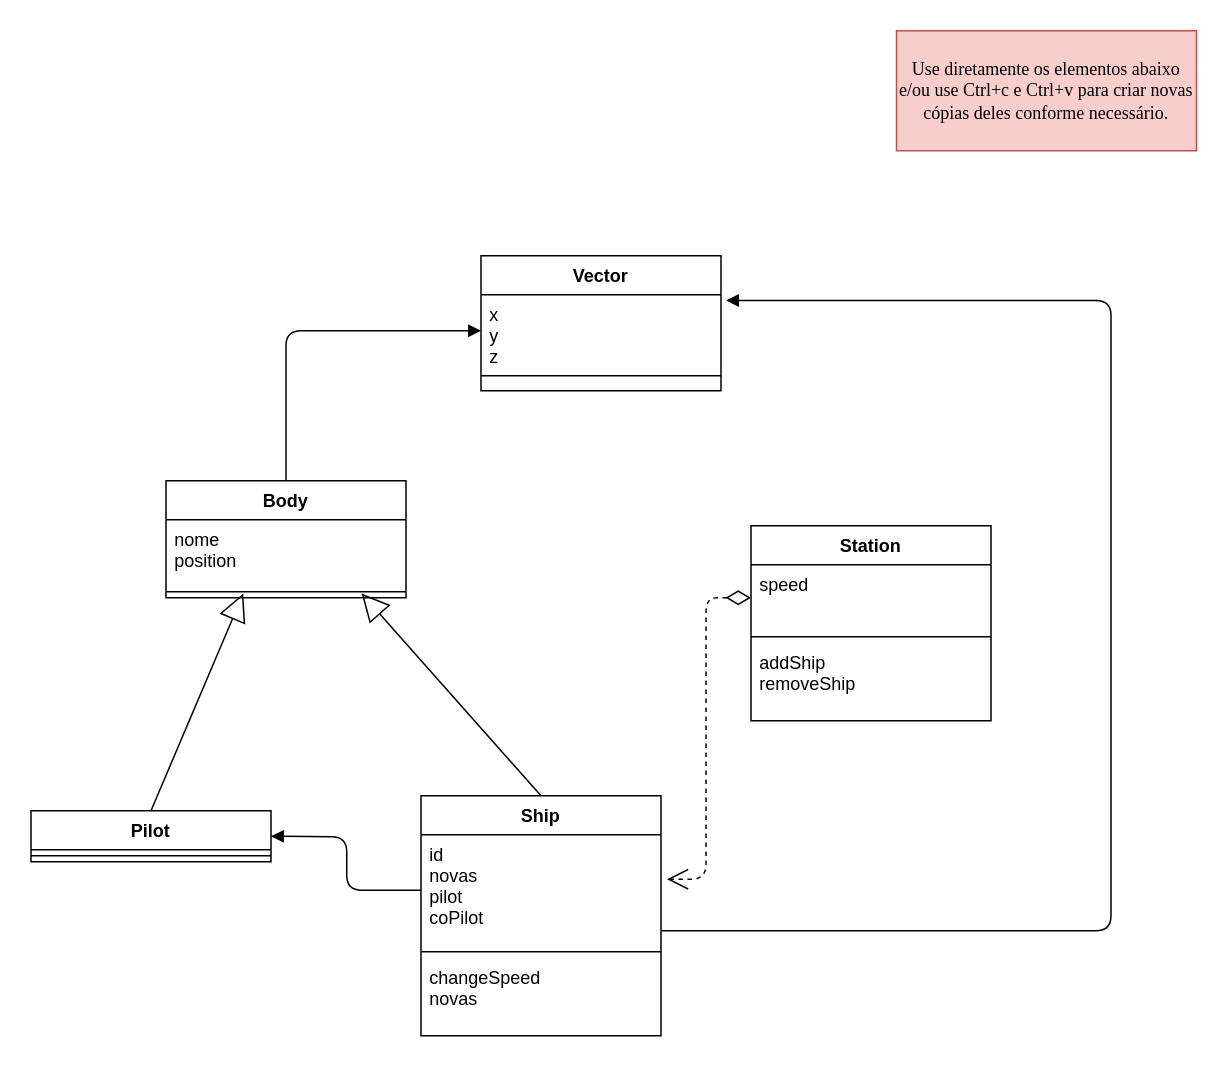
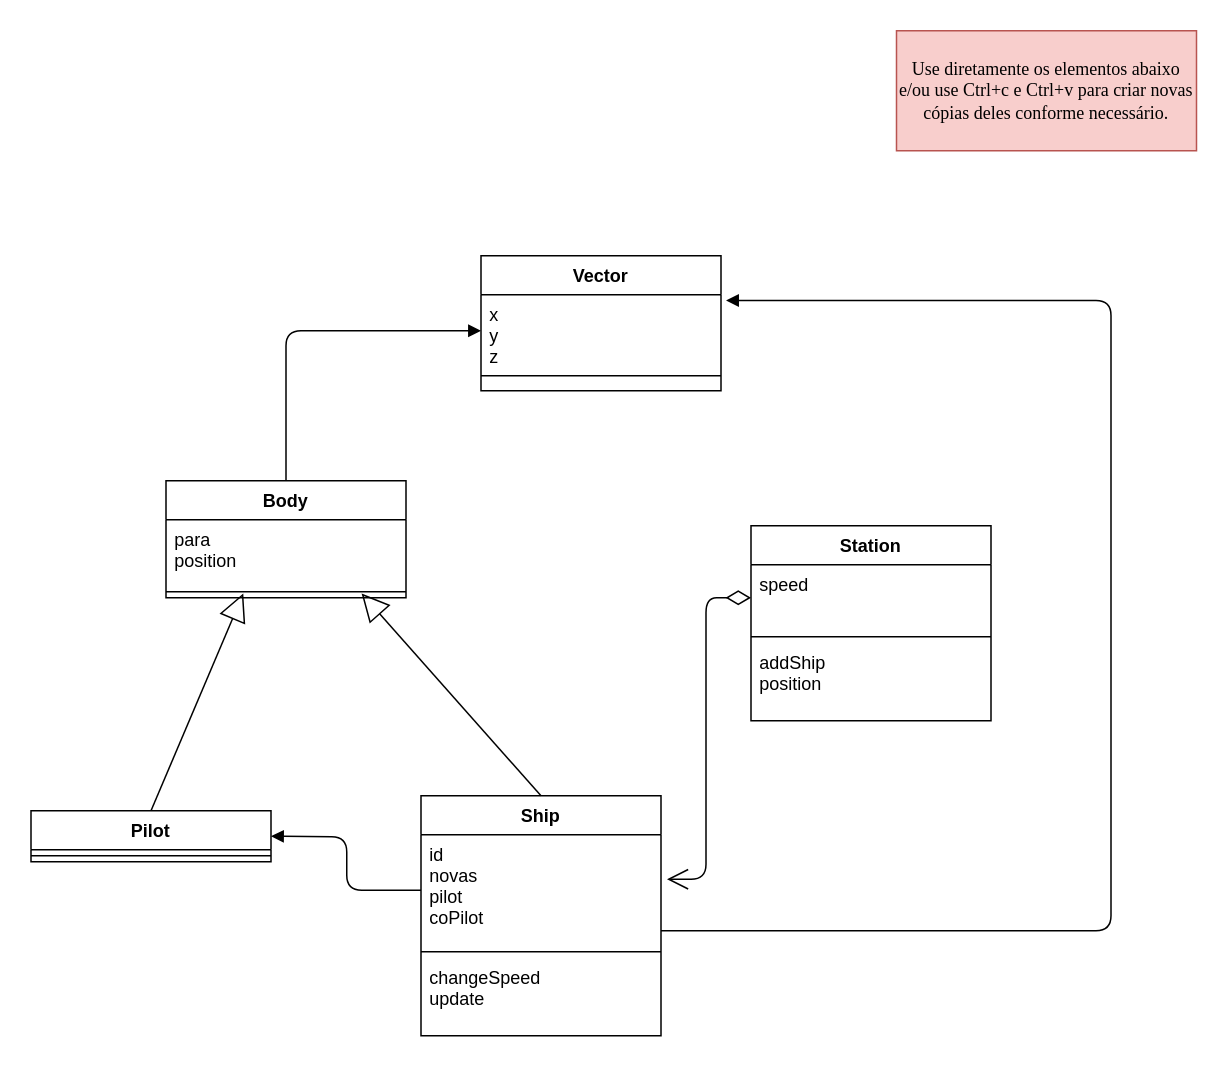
  <mxCell id="0" />
  <mxCell id="1" parent="0" />
  <mxCell id="2" value="Body" style="swimlane;fontStyle=1;align=center;verticalAlign=top;childLayout=stackLayout;horizontal=1;startSize=26;horizontalStack=0;resizeParent=1;resizeParentMax=0;resizeLast=0;collapsible=1;marginBottom=0;" parent="1" vertex="1"><mxGeometry x="110" y="320" width="160" height="78" as="geometry" /></mxCell>
- <mxCell id="3" value="nome&#10;position" style="text;strokeColor=none;fillColor=none;align=left;verticalAlign=top;spacingLeft=4;spacingRight=4;overflow=hidden;rotatable=0;points=[[0,0.5],[1,0.5]];portConstraint=eastwest;" parent="2" vertex="1"><mxGeometry y="26" width="160" height="44" as="geometry" /></mxCell>
+ <mxCell id="3" value="para&#10;position" style="text;strokeColor=none;fillColor=none;align=left;verticalAlign=top;spacingLeft=4;spacingRight=4;overflow=hidden;rotatable=0;points=[[0,0.5],[1,0.5]];portConstraint=eastwest;" parent="2" vertex="1"><mxGeometry y="26" width="160" height="44" as="geometry" /></mxCell>
  <mxCell id="4" value="" style="line;strokeWidth=1;fillColor=none;align=left;verticalAlign=middle;spacingTop=-1;spacingLeft=3;spacingRight=3;rotatable=0;labelPosition=right;points=[];portConstraint=eastwest;" parent="2" vertex="1"><mxGeometry y="70" width="160" height="8" as="geometry" /></mxCell>
  <mxCell id="5" value="" style="endArrow=block;endSize=16;endFill=0;html=1;entryX=0.322;entryY=0.64;entryDx=0;entryDy=0;entryPerimeter=0;exitX=0.5;exitY=0;exitDx=0;exitDy=0;" parent="1" edge="1" target="4"><mxGeometry width="160" relative="1" as="geometry"><mxPoint x="100" y="540" as="sourcePoint" /><mxPoint x="240" y="510" as="targetPoint" /></mxGeometry></mxCell>
- <mxCell id="6" value="" style="endArrow=open;html=1;endSize=12;startArrow=diamondThin;startSize=14;startFill=0;edgeStyle=orthogonalEdgeStyle;align=left;verticalAlign=bottom;exitX=0;exitY=0.5;exitDx=0;exitDy=0;entryX=1.025;entryY=0.401;entryDx=0;entryDy=0;entryPerimeter=0;dashed=1;" parent="1" edge="1" target="11" source="15"><mxGeometry x="-1" y="3" relative="1" as="geometry"><mxPoint x="546.32" y="449.22" as="sourcePoint" /><mxPoint x="580" y="580" as="targetPoint" /></mxGeometry></mxCell>
+ <mxCell id="6" value="" style="endArrow=open;html=1;endSize=12;startArrow=diamondThin;startSize=14;startFill=0;edgeStyle=orthogonalEdgeStyle;align=left;verticalAlign=bottom;exitX=0;exitY=0.5;exitDx=0;exitDy=0;entryX=1.025;entryY=0.401;entryDx=0;entryDy=0;entryPerimeter=0;" parent="1" edge="1" target="11" source="15"><mxGeometry x="-1" y="3" relative="1" as="geometry"><mxPoint x="546.32" y="449.22" as="sourcePoint" /><mxPoint x="580" y="580" as="targetPoint" /></mxGeometry></mxCell>
  <mxCell id="7" value="" style="endArrow=block;endFill=1;html=1;edgeStyle=orthogonalEdgeStyle;align=left;verticalAlign=top;entryX=1;entryY=0.5;entryDx=0;entryDy=0;exitX=0;exitY=0.5;exitDx=0;exitDy=0;" parent="1" edge="1" source="11"><mxGeometry x="-1" relative="1" as="geometry"><mxPoint x="140" y="660" as="sourcePoint" /><mxPoint x="180" y="557" as="targetPoint" /></mxGeometry></mxCell>
  <mxCell id="8" value="Pilot" style="swimlane;fontStyle=1;align=center;verticalAlign=top;childLayout=stackLayout;horizontal=1;startSize=26;horizontalStack=0;resizeParent=1;resizeParentMax=0;resizeLast=0;collapsible=1;marginBottom=0;" parent="1" vertex="1"><mxGeometry x="20" y="540" width="160" height="34" as="geometry" /></mxCell>
  <mxCell id="9" value="" style="line;strokeWidth=1;fillColor=none;align=left;verticalAlign=middle;spacingTop=-1;spacingLeft=3;spacingRight=3;rotatable=0;labelPosition=right;points=[];portConstraint=eastwest;" parent="8" vertex="1"><mxGeometry y="26" width="160" height="8" as="geometry" /></mxCell>
  <mxCell id="10" value="Ship" style="swimlane;fontStyle=1;align=center;verticalAlign=top;childLayout=stackLayout;horizontal=1;startSize=26;horizontalStack=0;resizeParent=1;resizeParentMax=0;resizeLast=0;collapsible=1;marginBottom=0;" parent="1" vertex="1"><mxGeometry x="280" y="530" width="160" height="160" as="geometry" /></mxCell>
  <mxCell id="11" value="id&#10;novas&#10;pilot&#10;coPilot" style="text;strokeColor=none;fillColor=none;align=left;verticalAlign=top;spacingLeft=4;spacingRight=4;overflow=hidden;rotatable=0;points=[[0,0.5],[1,0.5]];portConstraint=eastwest;" parent="10" vertex="1"><mxGeometry y="26" width="160" height="74" as="geometry" /></mxCell>
  <mxCell id="12" value="" style="line;strokeWidth=1;fillColor=none;align=left;verticalAlign=middle;spacingTop=-1;spacingLeft=3;spacingRight=3;rotatable=0;labelPosition=right;points=[];portConstraint=eastwest;" parent="10" vertex="1"><mxGeometry y="100" width="160" height="8" as="geometry" /></mxCell>
- <mxCell id="13" value="changeSpeed&#10;novas" style="text;strokeColor=none;fillColor=none;align=left;verticalAlign=top;spacingLeft=4;spacingRight=4;overflow=hidden;rotatable=0;points=[[0,0.5],[1,0.5]];portConstraint=eastwest;" parent="10" vertex="1"><mxGeometry y="108" width="160" height="52" as="geometry" /></mxCell>
+ <mxCell id="13" value="changeSpeed&#10;update" style="text;strokeColor=none;fillColor=none;align=left;verticalAlign=top;spacingLeft=4;spacingRight=4;overflow=hidden;rotatable=0;points=[[0,0.5],[1,0.5]];portConstraint=eastwest;" parent="10" vertex="1"><mxGeometry y="108" width="160" height="52" as="geometry" /></mxCell>
  <mxCell id="14" value="Station" style="swimlane;fontStyle=1;align=center;verticalAlign=top;childLayout=stackLayout;horizontal=1;startSize=26;horizontalStack=0;resizeParent=1;resizeParentMax=0;resizeLast=0;collapsible=1;marginBottom=0;" parent="1" vertex="1"><mxGeometry x="500" y="350" width="160" height="130" as="geometry" /></mxCell>
  <mxCell id="15" value="speed" style="text;strokeColor=none;fillColor=none;align=left;verticalAlign=top;spacingLeft=4;spacingRight=4;overflow=hidden;rotatable=0;points=[[0,0.5],[1,0.5]];portConstraint=eastwest;" parent="14" vertex="1"><mxGeometry y="26" width="160" height="44" as="geometry" /></mxCell>
  <mxCell id="16" value="" style="line;strokeWidth=1;fillColor=none;align=left;verticalAlign=middle;spacingTop=-1;spacingLeft=3;spacingRight=3;rotatable=0;labelPosition=right;points=[];portConstraint=eastwest;" parent="14" vertex="1"><mxGeometry y="70" width="160" height="8" as="geometry" /></mxCell>
- <mxCell id="17" value="addShip&#10;removeShip" style="text;strokeColor=none;fillColor=none;align=left;verticalAlign=top;spacingLeft=4;spacingRight=4;overflow=hidden;rotatable=0;points=[[0,0.5],[1,0.5]];portConstraint=eastwest;" parent="14" vertex="1"><mxGeometry y="78" width="160" height="52" as="geometry" /></mxCell>
+ <mxCell id="17" value="addShip&#10;position" style="text;strokeColor=none;fillColor=none;align=left;verticalAlign=top;spacingLeft=4;spacingRight=4;overflow=hidden;rotatable=0;points=[[0,0.5],[1,0.5]];portConstraint=eastwest;" parent="14" vertex="1"><mxGeometry y="78" width="160" height="52" as="geometry" /></mxCell>
  <mxCell id="18" value="" style="endArrow=block;endFill=1;html=1;edgeStyle=orthogonalEdgeStyle;align=left;verticalAlign=top;exitX=0.5;exitY=0;exitDx=0;exitDy=0;" parent="1" edge="1" source="2"><mxGeometry x="-1" relative="1" as="geometry"><mxPoint x="150" y="250.06" as="sourcePoint" /><mxPoint x="320" y="220" as="targetPoint" /><Array as="points"><mxPoint x="190" y="220" /></Array></mxGeometry></mxCell>
  <mxCell id="19" value="" style="endArrow=block;endFill=1;html=1;edgeStyle=orthogonalEdgeStyle;align=left;verticalAlign=top;entryX=1.021;entryY=0.087;entryDx=0;entryDy=0;entryPerimeter=0;" parent="1" edge="1" target="23"><mxGeometry x="-1" relative="1" as="geometry"><mxPoint x="440" y="620" as="sourcePoint" /><mxPoint x="730" y="200" as="targetPoint" /><Array as="points"><mxPoint x="740" y="620" /><mxPoint x="740" y="200" /></Array></mxGeometry></mxCell>
  <mxCell id="20" value="" style="endArrow=block;endSize=16;endFill=0;html=1;exitX=0.5;exitY=0;exitDx=0;exitDy=0;entryX=0.815;entryY=0.64;entryDx=0;entryDy=0;entryPerimeter=0;" parent="1" edge="1" target="4" source="10"><mxGeometry width="160" relative="1" as="geometry"><mxPoint x="260" y="510" as="sourcePoint" /><mxPoint x="380" y="510" as="targetPoint" /></mxGeometry></mxCell>
  <mxCell id="21" value="&lt;font face=&quot;Lora&quot; data-font-src=&quot;https://fonts.googleapis.com/css?family=Lora&quot;&gt;Use diretamente os elementos abaixo e/ou use Ctrl+c e Ctrl+v para criar novas cópias deles conforme necessário.&lt;/font&gt;" style="text;html=1;strokeColor=#b85450;align=center;verticalAlign=middle;whiteSpace=wrap;rounded=0;fillColor=#f8cecc;" parent="1" vertex="1"><mxGeometry x="597" width="200" height="80" as="geometry" y="20" /></mxCell>
  <mxCell id="22" value="Vector" style="swimlane;fontStyle=1;align=center;verticalAlign=top;childLayout=stackLayout;horizontal=1;startSize=26;horizontalStack=0;resizeParent=1;resizeParentMax=0;resizeLast=0;collapsible=1;marginBottom=0;" vertex="1" parent="1"><mxGeometry x="320" y="170" width="160" height="90" as="geometry" /></mxCell>
  <mxCell id="23" value="x&#10;y&#10;z" style="text;strokeColor=none;fillColor=none;align=left;verticalAlign=top;spacingLeft=4;spacingRight=4;overflow=hidden;rotatable=0;points=[[0,0.5],[1,0.5]];portConstraint=eastwest;" vertex="1" parent="22"><mxGeometry y="26" width="160" height="44" as="geometry" /></mxCell>
  <mxCell id="24" value="" style="line;strokeWidth=1;fillColor=none;align=left;verticalAlign=middle;spacingTop=-1;spacingLeft=3;spacingRight=3;rotatable=0;labelPosition=right;points=[];portConstraint=eastwest;" vertex="1" parent="22"><mxGeometry y="70" width="160" height="20" as="geometry" /></mxCell>
